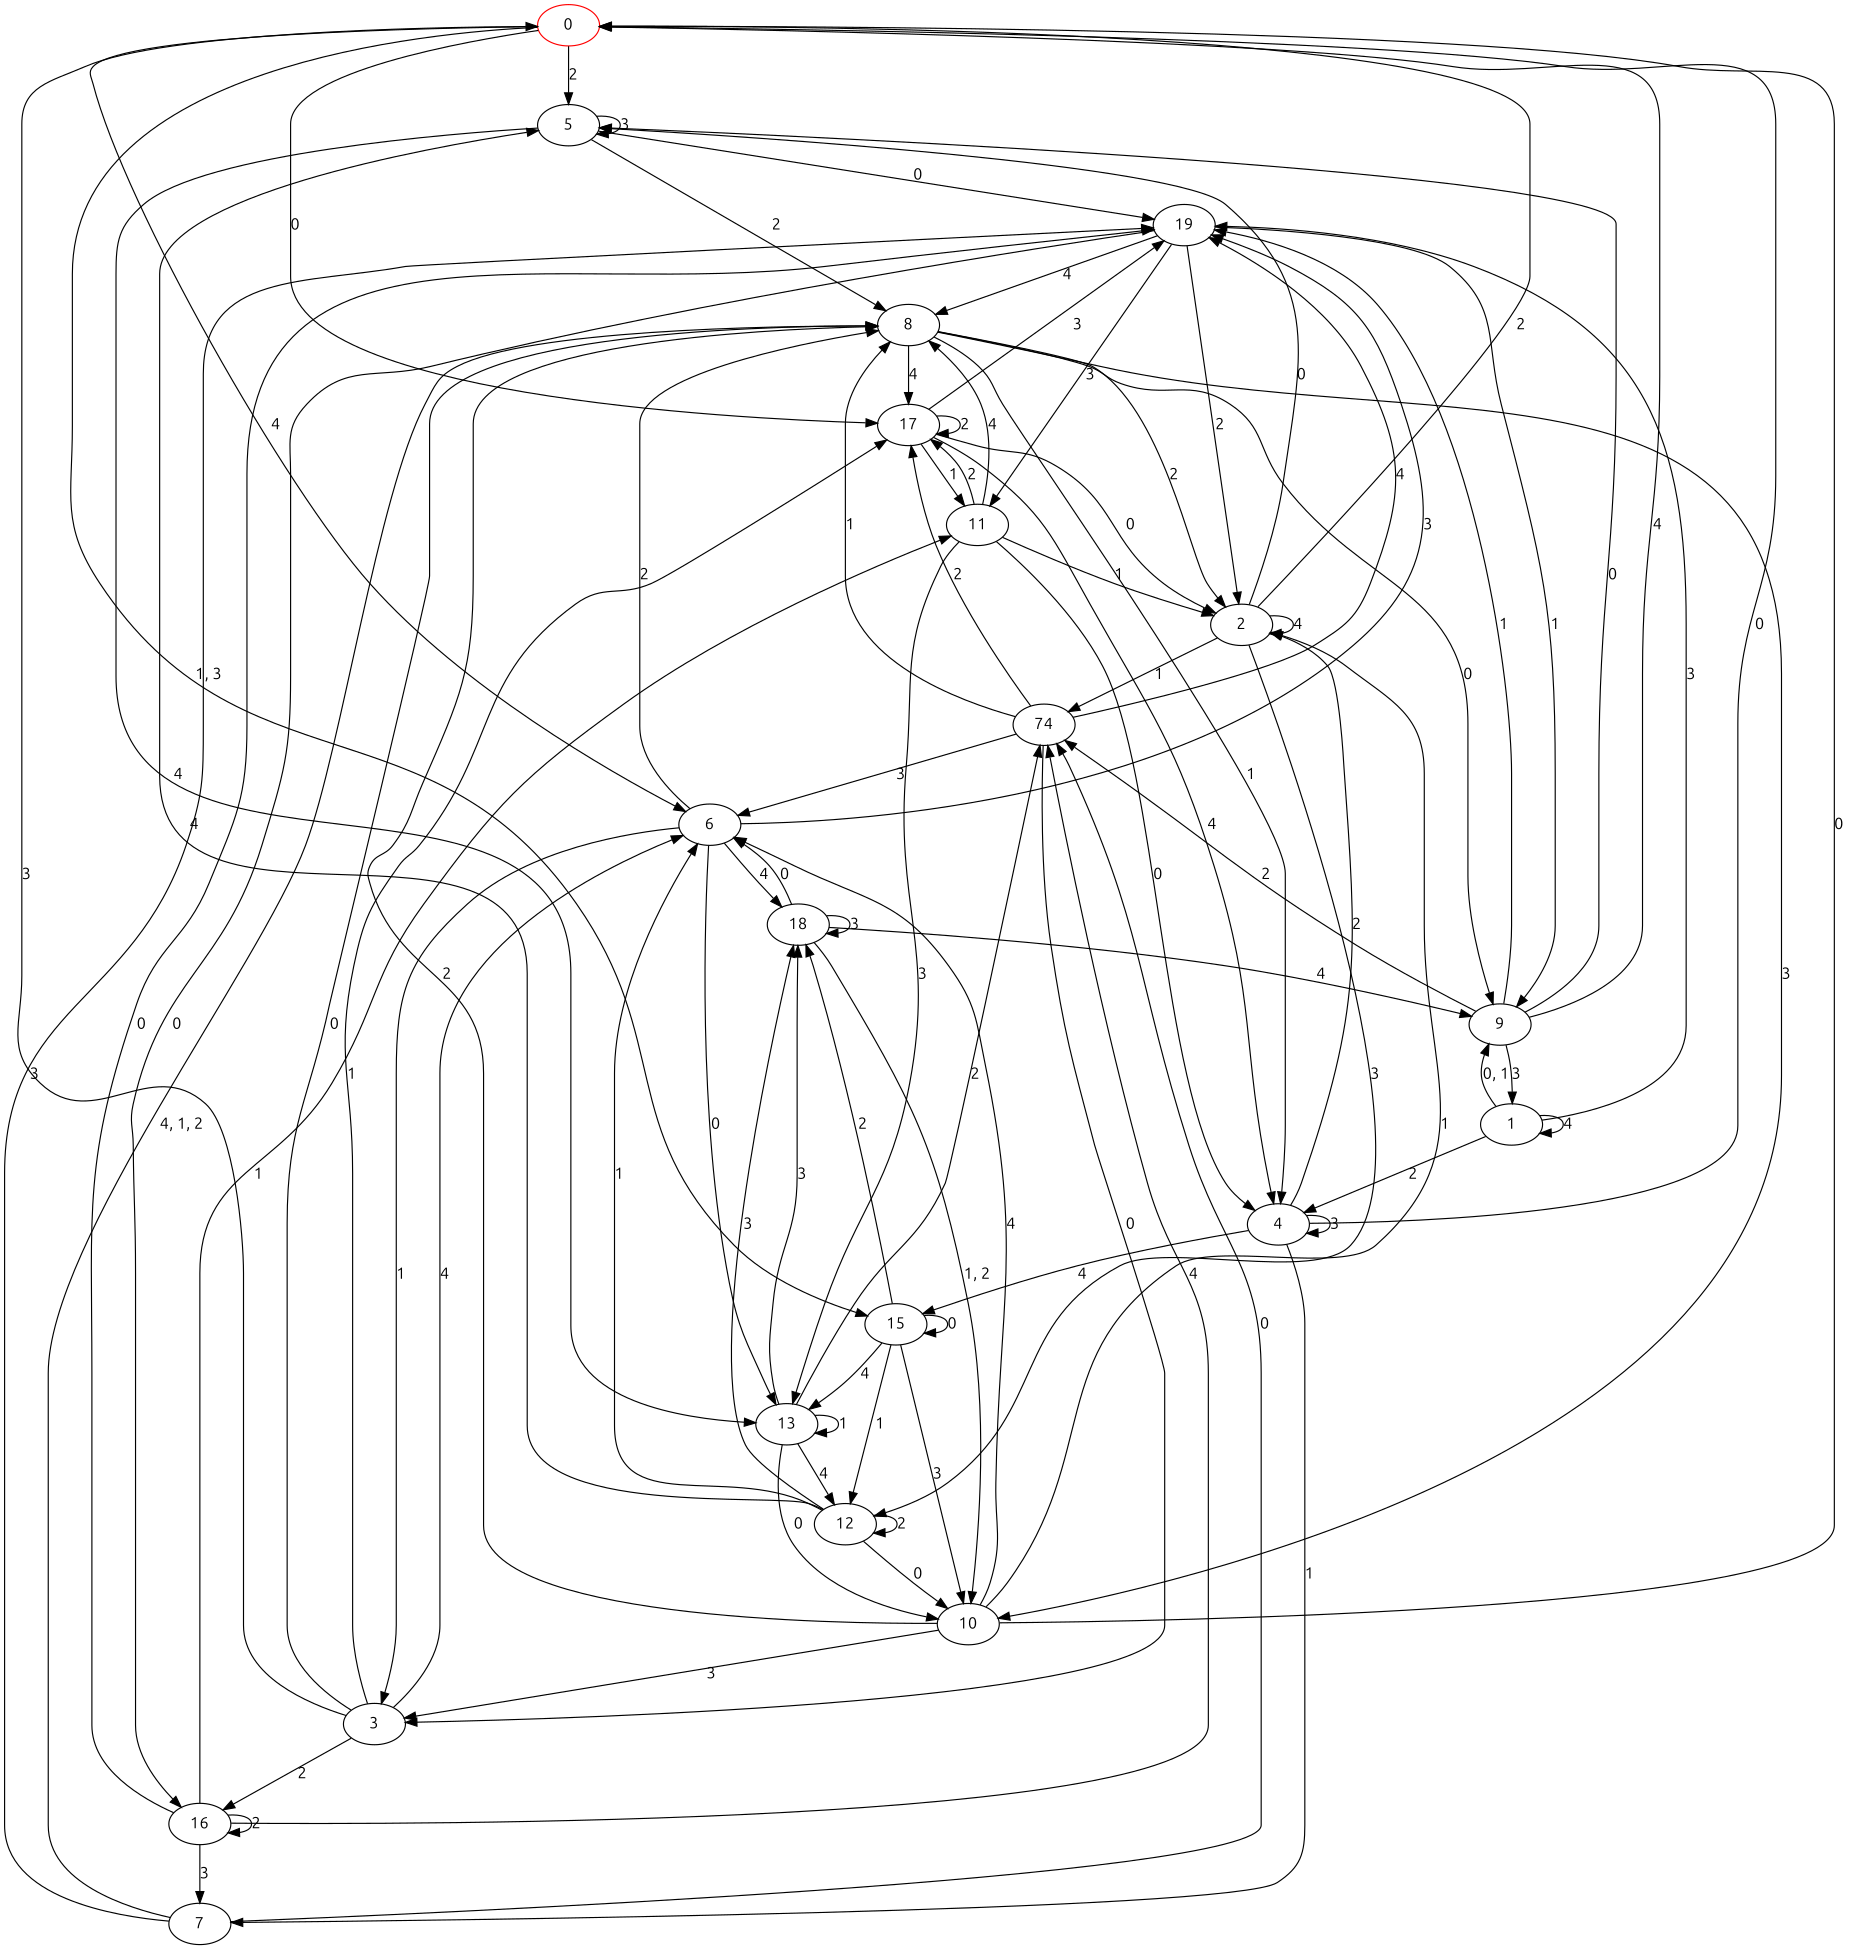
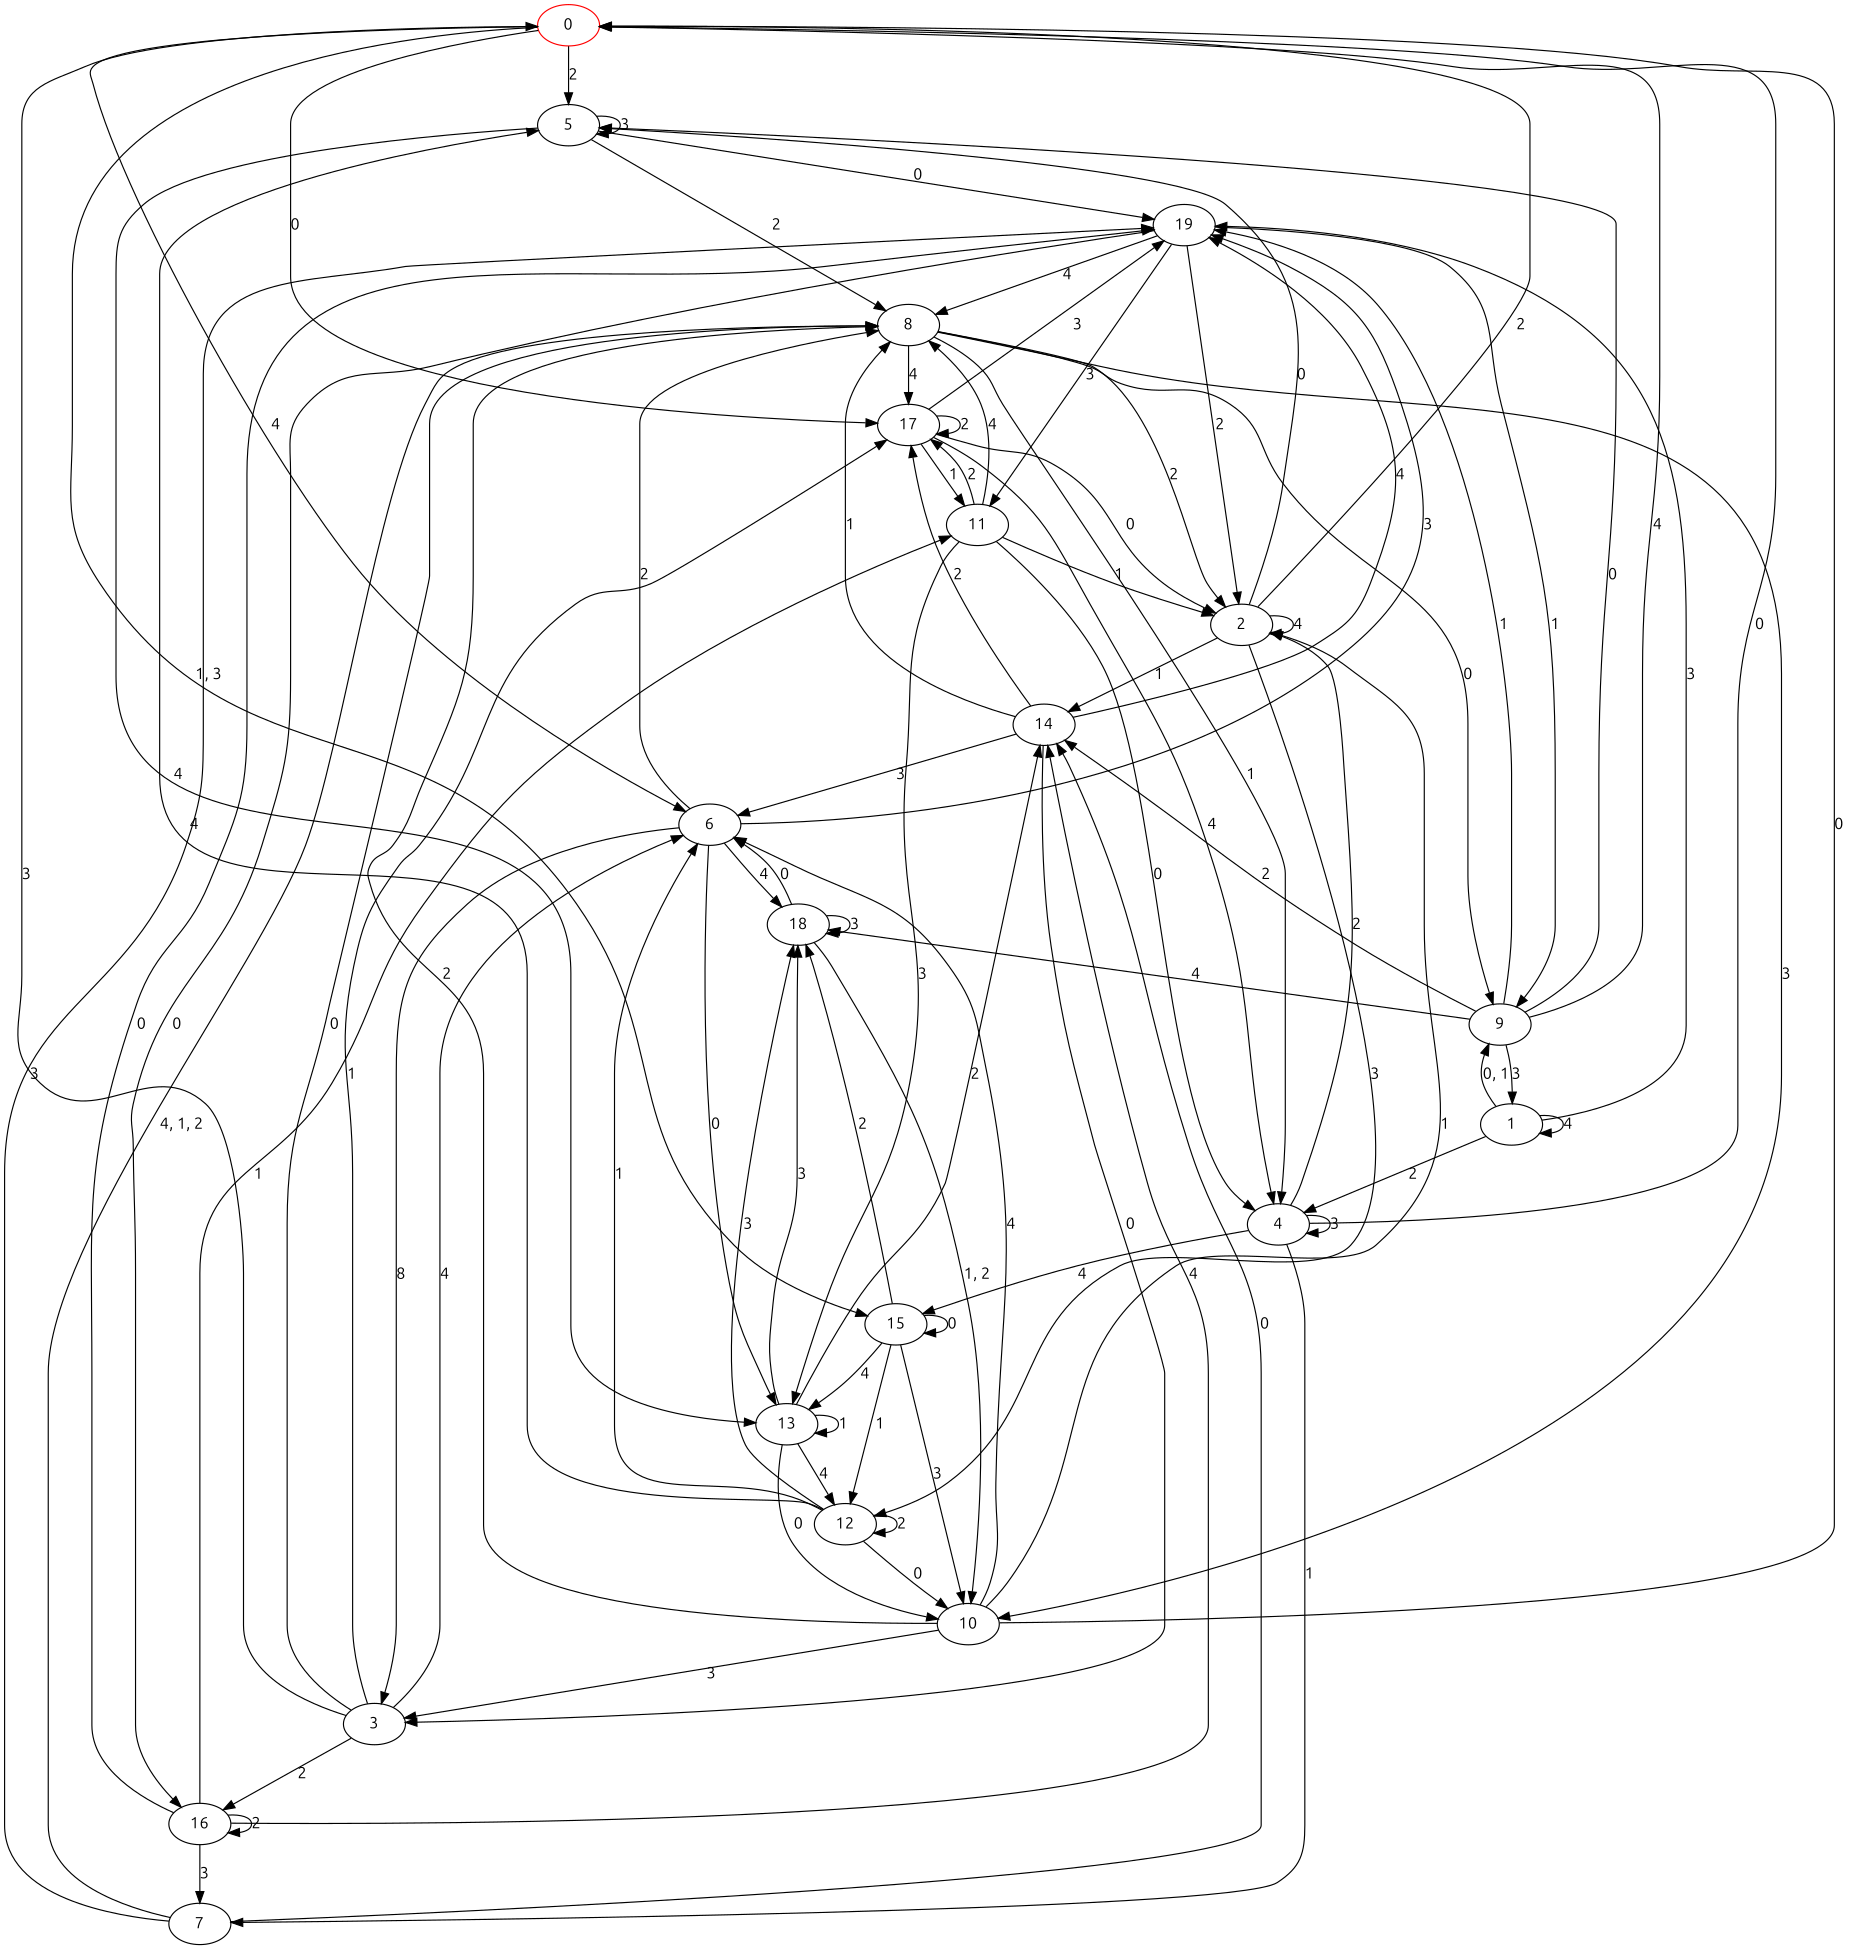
  digraph {
    fontname=Ubuntu
    node [fontname=Ubuntu]
    edge [fontname=Ubuntu]
    n1 [color=red label=0]
    n2 [label=5]
    n3 [label=6]
    n4 [label=15]
    n5 [label=17]
    n6 [label=19]
    n7 [label=8]
    n8 [label=13]
    n9 [label=3]
    n10 [label=18]
    n11 [label=12]
    n12 [label=10]
    n13 [label=4]
    n14 [label=2]
    n15 [label=11]
    n16 [label=1]
    n17 [label=9]
    n18 [label=7]
-   n19 [label=74]
+   n19 [label=14]
    n20 [label=16]
    n1 -> n2 [label=2]
    n1 -> n3 [label=4]
    n1 -> n4 [label="1, 3"]
    n1 -> n5 [label=0]
    n2 -> n2 [label=3]
    n2 -> n6 [label=0]
    n2 -> n7 [label=2]
    n2 -> n8 [label=4]
    n3 -> n6 [label=3]
    n3 -> n7 [label=2]
    n3 -> n8 [label=0]
-   n3 -> n9 [label=1]
+   n3 -> n9 [label=8]
    n3 -> n10 [label=4]
    n4 -> n4 [label=0]
    n4 -> n8 [label=4]
    n4 -> n10 [label=2]
    n4 -> n11 [label=1]
    n4 -> n12 [label=3]
    n5 -> n5 [label=2]
    n5 -> n6 [label=3]
    n5 -> n13 [label=4]
    n5 -> n14 [label=0]
    n5 -> n15 [label=1]
    n6 -> n7 [label=4]
    n6 -> n14 [label=2]
    n6 -> n15 [label=3]
    n6 -> n17 [label=1]
    n6 -> n20 [label=0]
    n7 -> n5 [label=4]
    n7 -> n12 [label=3]
    n7 -> n13 [label=1]
    n7 -> n14 [label=2]
    n7 -> n17 [label=0]
    n8 -> n8 [label=1]
    n8 -> n10 [label=3]
    n8 -> n11 [label=4]
    n8 -> n12 [label=0]
    n8 -> n19 [label=2]
    n9 -> n1 [label=3]
    n9 -> n3 [label=4]
    n9 -> n5 [label=1]
    n9 -> n7 [label=0]
    n9 -> n20 [label=2]
    n10 -> n3 [label=0]
    n10 -> n10 [label=3]
    n10 -> n12 [label="1, 2"]
-   n10 -> n17 [label=4]
+   n17 -> n10 [label=4]
    n11 -> n2 [label=4]
    n11 -> n3 [label=1]
    n11 -> n10 [label=3]
    n11 -> n11 [label=2]
    n11 -> n12 [label=0]
    n12 -> n1 [label=0]
    n12 -> n3 [label=4]
    n12 -> n7 [label=2]
    n12 -> n9 [label=3]
    n12 -> n14 [label=1]
    n13 -> n1 [label=0]
    n13 -> n4 [label=4]
    n13 -> n13 [label=3]
    n13 -> n14 [label=2]
    n13 -> n18 [label=1]
    n14 -> n1 [label=2]
    n14 -> n2 [label=0]
    n14 -> n11 [label=3]
    n14 -> n14 [label=4]
    n14 -> n19 [label=1]
    n15 -> n5 [label=2]
    n15 -> n7 [label=4]
    n15 -> n8 [label=3]
    n15 -> n13 [label=0]
    n15 -> n14 [label=1]
    n16 -> n6 [label=3]
    n16 -> n13 [label=2]
    n16 -> n16 [label=4]
    n16 -> n17 [label="0, 1"]
    n17 -> n1 [label=4]
    n17 -> n2 [label=0]
    n17 -> n6 [label=1]
    n17 -> n16 [label=3]
    n17 -> n19 [label=2]
    n18 -> n6 [label=3]
    n18 -> n7 [label="4, 1, 2"]
    n18 -> n19 [label=0]
    n19 -> n3 [label=3]
    n19 -> n5 [label=2]
    n19 -> n6 [label=4]
    n19 -> n7 [label=1]
    n19 -> n9 [label=0]
    n20 -> n6 [label=0]
    n20 -> n15 [label=1]
    n20 -> n18 [label=3]
    n20 -> n19 [label=4]
    n20 -> n20 [label=2]
  }
